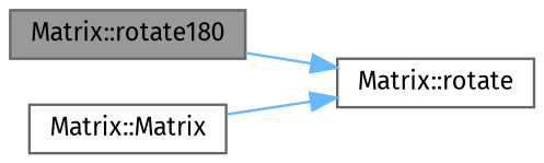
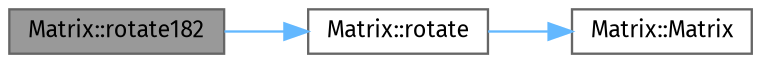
  digraph {
    fontname="Fira Sans"
    rankdir=LR
    node [color=grey40 fillcolor=white fontname="Fira Sans" fontsize=10 shape=box style=filled]
    edge [color=steelblue1 fontname="Fira Sans" fontsize=10 labelfontname=Helvetica labelfontsize=10 style=solid]
-   n1 [color=gray40 fillcolor=grey60 fontcolor=black height=0.2 label="Matrix::rotate180" width=0.4]
+   n1 [color=gray40 fillcolor=grey60 fontcolor=black height=0.2 label="Matrix::rotate182" width=0.4]
    n2 [height=0.2 label="Matrix::rotate" width=0.4]
    n3 [height=0.2 label="Matrix::Matrix" width=0.4]
    n1 -> n2
-   n3 -> n2
+   n2 -> n3
  }
